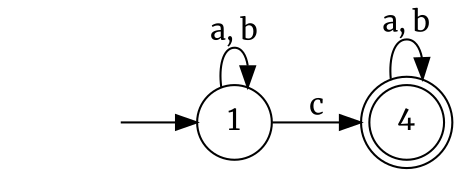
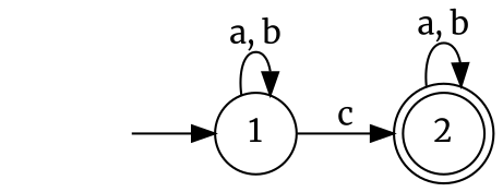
  digraph {
    rankdir=LR
    fontname=Merriweather
    node [fontname=Merriweather]
    edge [fontname=Merriweather]
-   2 [shape=doublecircle label=4]
+   2 [shape=doublecircle]
    "" [shape=none]
    1 [shape=circle]
    2 -> 2 [label="a, b"]
    "" -> 1
    1 -> 2 [label=c]
    1 -> 1 [label="a, b"]
  }
